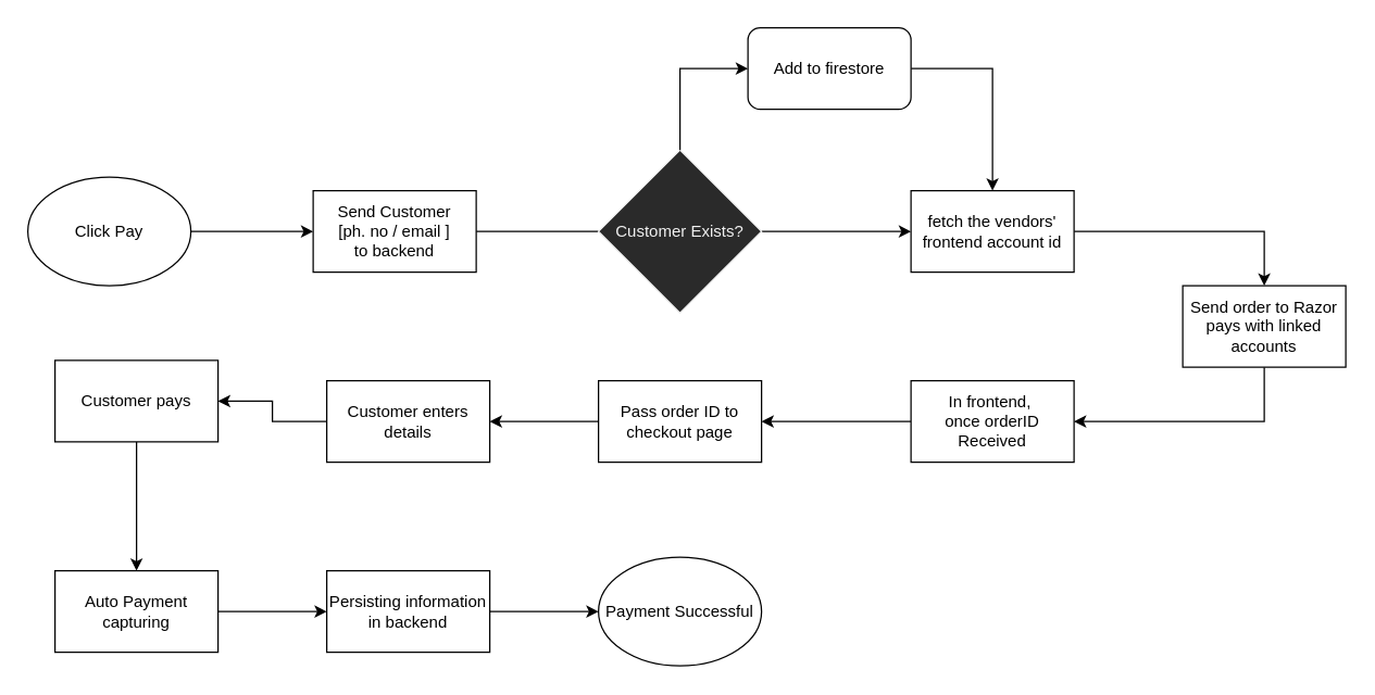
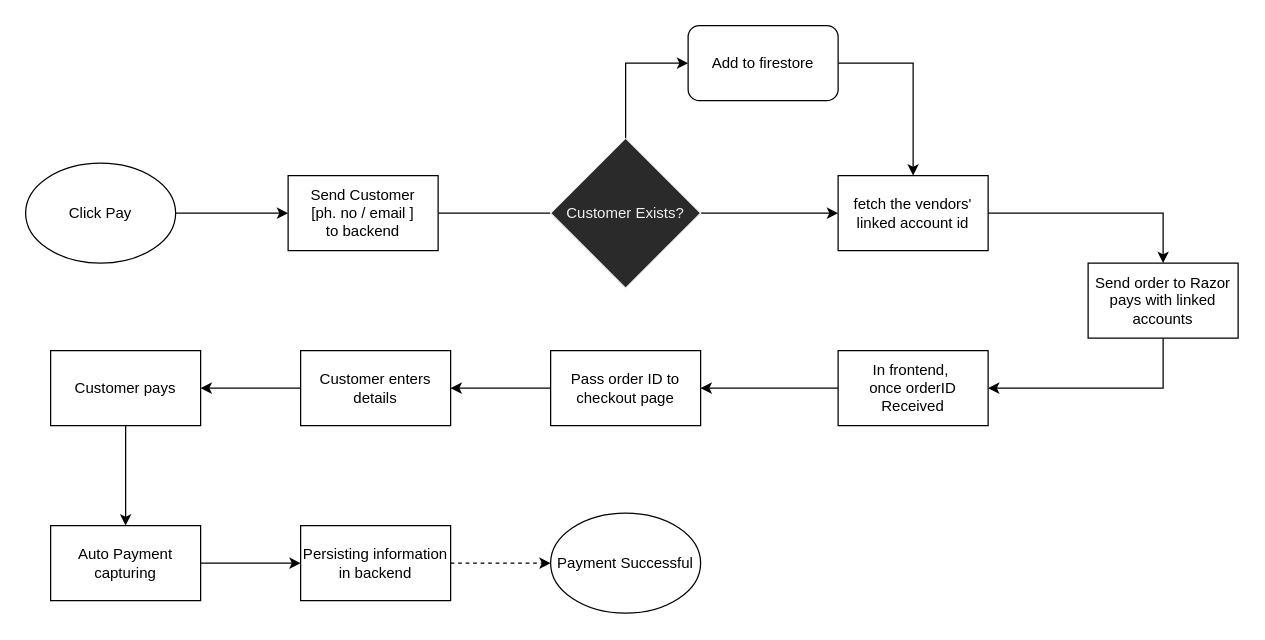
  <mxCell id="0" />
  <mxCell id="1" parent="0" />
  <mxCell id="2" value="" style="edgeStyle=orthogonalEdgeStyle;rounded=0;orthogonalLoop=1;jettySize=auto;html=1;" edge="1" parent="1" source="3" target="5"><mxGeometry relative="1" as="geometry" /></mxCell>
  <mxCell id="3" value="Click Pay" style="ellipse;whiteSpace=wrap;html=1;" vertex="1" parent="1"><mxGeometry x="20" y="130" width="120" height="80" as="geometry" /></mxCell>
  <mxCell id="4" value="" style="edgeStyle=orthogonalEdgeStyle;rounded=0;orthogonalLoop=1;jettySize=auto;html=1;endArrow=none;" edge="1" parent="1" source="5" target="8"><mxGeometry relative="1" as="geometry" /></mxCell>
  <mxCell id="5" value="Send Customer&lt;br&gt;[ph. no / email ]&lt;br&gt;to backend" style="whiteSpace=wrap;html=1;" vertex="1" parent="1"><mxGeometry x="230" y="140" width="120" height="60" as="geometry" /></mxCell>
  <mxCell id="6" style="edgeStyle=orthogonalEdgeStyle;rounded=0;orthogonalLoop=1;jettySize=auto;html=1;" edge="1" parent="1" source="8" target="10"><mxGeometry relative="1" as="geometry" /></mxCell>
  <mxCell id="7" style="edgeStyle=orthogonalEdgeStyle;rounded=0;orthogonalLoop=1;jettySize=auto;html=1;entryX=0.5;entryY=0;entryDx=0;entryDy=0;" edge="1" parent="1" source="11" target="10"><mxGeometry relative="1" as="geometry"><Array as="points"><mxPoint x="730" y="50" /></Array></mxGeometry></mxCell>
  <mxCell id="8" value="Customer Exists?" style="rhombus;whiteSpace=wrap;html=1;fontFamily=Helvetica;fontSize=12;fontColor=#f0f0f0;align=center;strokeColor=#f0f0f0;fillColor=#2a2a2a;" vertex="1" parent="1"><mxGeometry x="440" y="110" width="120" height="120" as="geometry" /></mxCell>
  <mxCell id="9" value="" style="edgeStyle=orthogonalEdgeStyle;rounded=0;orthogonalLoop=1;jettySize=auto;html=1;entryX=0.5;entryY=0;entryDx=0;entryDy=0;" edge="1" parent="1" source="10" target="26"><mxGeometry relative="1" as="geometry"><mxPoint x="870" y="170" as="targetPoint" /></mxGeometry></mxCell>
- <mxCell id="10" value="fetch the vendors' frontend account id" style="whiteSpace=wrap;html=1;" vertex="1" parent="1"><mxGeometry x="670" y="140" width="120" height="60" as="geometry" /></mxCell>
+ <mxCell id="10" value="fetch the vendors' linked account id" style="whiteSpace=wrap;html=1;" vertex="1" parent="1"><mxGeometry x="670" y="140" width="120" height="60" as="geometry" /></mxCell>
  <mxCell id="11" value="Add to firestore" style="rounded=1;whiteSpace=wrap;html=1;" vertex="1" parent="1"><mxGeometry x="550" y="20" width="120" height="60" as="geometry" /></mxCell>
  <mxCell id="12" style="edgeStyle=orthogonalEdgeStyle;rounded=0;orthogonalLoop=1;jettySize=auto;html=1;" edge="1" parent="1" source="8"><mxGeometry relative="1" as="geometry"><mxPoint x="500" y="110" as="sourcePoint" /><mxPoint x="550" y="50" as="targetPoint" /><Array as="points"><mxPoint x="500" y="50" /></Array></mxGeometry></mxCell>
  <mxCell id="13" value="" style="edgeStyle=orthogonalEdgeStyle;rounded=0;orthogonalLoop=1;jettySize=auto;html=1;" edge="1" parent="1" source="14" target="16"><mxGeometry relative="1" as="geometry" /></mxCell>
  <mxCell id="14" value="In frontend,&amp;nbsp;&lt;br&gt;once orderID Received" style="whiteSpace=wrap;html=1;" vertex="1" parent="1"><mxGeometry x="670" y="280" width="120" height="60" as="geometry" /></mxCell>
  <mxCell id="15" value="" style="edgeStyle=orthogonalEdgeStyle;rounded=0;orthogonalLoop=1;jettySize=auto;html=1;" edge="1" parent="1" source="16" target="18"><mxGeometry relative="1" as="geometry" /></mxCell>
  <mxCell id="16" value="Pass order ID to checkout page" style="whiteSpace=wrap;html=1;" vertex="1" parent="1"><mxGeometry x="440" y="280" width="120" height="60" as="geometry" /></mxCell>
  <mxCell id="17" value="" style="edgeStyle=orthogonalEdgeStyle;rounded=0;orthogonalLoop=1;jettySize=auto;html=1;" edge="1" parent="1" source="18" target="20"><mxGeometry relative="1" as="geometry" /></mxCell>
  <mxCell id="18" value="Customer enters details" style="whiteSpace=wrap;html=1;" vertex="1" parent="1"><mxGeometry x="240" y="280" width="120" height="60" as="geometry" /></mxCell>
  <mxCell id="19" value="" style="edgeStyle=orthogonalEdgeStyle;rounded=0;orthogonalLoop=1;jettySize=auto;html=1;" edge="1" parent="1" source="20" target="22"><mxGeometry relative="1" as="geometry" /></mxCell>
- <mxCell id="20" value="Customer pays" style="whiteSpace=wrap;html=1;" vertex="1" parent="1"><mxGeometry x="40" y="265" width="120" height="60" as="geometry" /></mxCell>
+ <mxCell id="20" value="Customer pays" style="whiteSpace=wrap;html=1;" vertex="1" parent="1"><mxGeometry x="40" y="280" width="120" height="60" as="geometry" /></mxCell>
  <mxCell id="21" value="" style="edgeStyle=orthogonalEdgeStyle;rounded=0;orthogonalLoop=1;jettySize=auto;html=1;" edge="1" parent="1" source="22" target="24"><mxGeometry relative="1" as="geometry" /></mxCell>
  <mxCell id="22" value="Auto Payment capturing" style="whiteSpace=wrap;html=1;" vertex="1" parent="1"><mxGeometry x="40" y="420" width="120" height="60" as="geometry" /></mxCell>
- <mxCell id="23" value="" style="edgeStyle=orthogonalEdgeStyle;rounded=0;orthogonalLoop=1;jettySize=auto;html=1;" edge="1" parent="1" source="24" target="27"><mxGeometry relative="1" as="geometry" /></mxCell>
+ <mxCell id="23" value="" style="edgeStyle=orthogonalEdgeStyle;rounded=0;orthogonalLoop=1;jettySize=auto;html=1;dashed=1;" edge="1" parent="1" source="24" target="27"><mxGeometry relative="1" as="geometry" /></mxCell>
  <mxCell id="24" value="Persisting information in backend" style="whiteSpace=wrap;html=1;" vertex="1" parent="1"><mxGeometry x="240" y="420" width="120" height="60" as="geometry" /></mxCell>
  <mxCell id="25" style="edgeStyle=orthogonalEdgeStyle;rounded=0;orthogonalLoop=1;jettySize=auto;html=1;entryX=1;entryY=0.5;entryDx=0;entryDy=0;" edge="1" parent="1" source="26" target="14"><mxGeometry relative="1" as="geometry"><Array as="points"><mxPoint x="930" y="310" /></Array></mxGeometry></mxCell>
  <mxCell id="26" value="Send order to Razor pays with linked accounts" style="whiteSpace=wrap;html=1;" vertex="1" parent="1"><mxGeometry x="870" y="210" width="120" height="60" as="geometry" /></mxCell>
  <mxCell id="27" value="Payment Successful" style="ellipse;whiteSpace=wrap;html=1;" vertex="1" parent="1"><mxGeometry x="440" y="410" width="120" height="80" as="geometry" /></mxCell>
